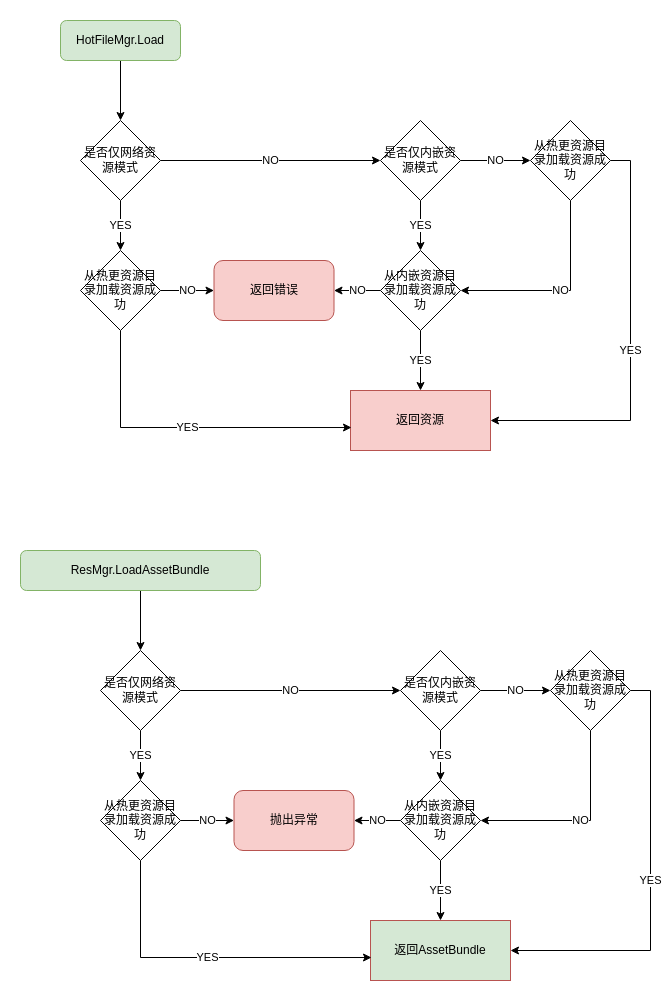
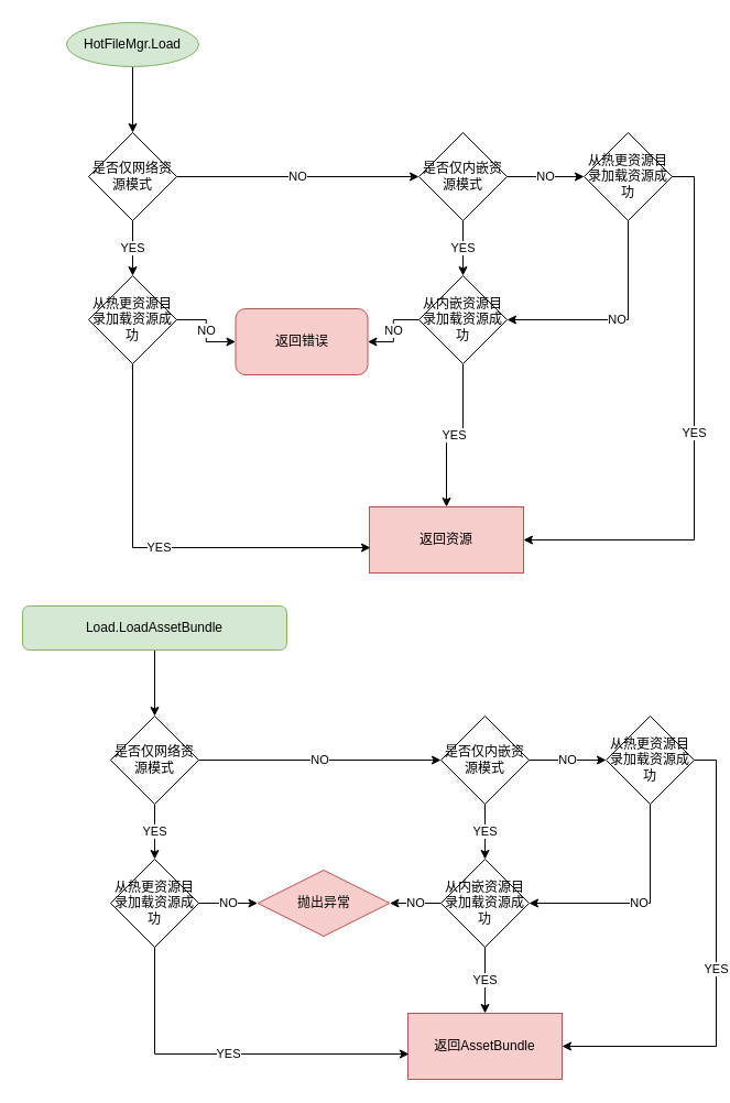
  <mxCell id="0" />
  <mxCell id="1" parent="0" />
  <mxCell id="2" style="edgeStyle=orthogonalEdgeStyle;rounded=0;orthogonalLoop=1;jettySize=auto;html=1;entryX=0.5;entryY=0;entryDx=0;entryDy=0;" parent="1" source="3" target="14" edge="1"><mxGeometry relative="1" as="geometry"><mxPoint x="120" y="80" as="targetPoint" /></mxGeometry></mxCell>
- <mxCell id="3" value="HotFileMgr.Load" style="rounded=1;whiteSpace=wrap;html=1;fontSize=12;glass=0;strokeWidth=1;shadow=0;fillColor=#d5e8d4;strokeColor=#82b366;" parent="1" vertex="1"><mxGeometry x="60" y="20" width="120" height="40" as="geometry" /></mxCell>
- <mxCell id="4" value="返回资源" style="rounded=1;whiteSpace=wrap;html=1;fillColor=#f8cecc;strokeColor=#b85450;arcSize=0;" parent="1" vertex="1"><mxGeometry x="350" y="390" width="140" height="60" as="geometry" /></mxCell>
+ <mxCell id="3" value="HotFileMgr.Load" style="ellipse;whiteSpace=wrap;html=1;fontSize=12;glass=0;strokeWidth=1;shadow=0;fillColor=#d5e8d4;strokeColor=#82b366;" parent="1" vertex="1"><mxGeometry x="60" y="20" width="120" height="40" as="geometry" /></mxCell>
+ <mxCell id="4" value="返回资源" style="rounded=1;whiteSpace=wrap;html=1;fillColor=#f8cecc;strokeColor=#b85450;arcSize=0;" parent="1" vertex="1"><mxGeometry x="335" y="460" width="140" height="60" as="geometry" /></mxCell>
  <mxCell id="5" value="YES" style="edgeStyle=orthogonalEdgeStyle;rounded=0;orthogonalLoop=1;jettySize=auto;html=1;exitX=0.5;exitY=1;exitDx=0;exitDy=0;entryX=0.007;entryY=0.617;entryDx=0;entryDy=0;entryPerimeter=0;" edge="1" parent="1" source="7" target="4"><mxGeometry relative="1" as="geometry" /></mxCell>
  <mxCell id="6" value="NO" style="edgeStyle=orthogonalEdgeStyle;rounded=0;orthogonalLoop=1;jettySize=auto;html=1;exitX=1;exitY=0.5;exitDx=0;exitDy=0;entryX=0;entryY=0.5;entryDx=0;entryDy=0;" edge="1" parent="1" source="7" target="11"><mxGeometry relative="1" as="geometry" /></mxCell>
  <mxCell id="7" value="从热更资源目录加载资源成功" style="rhombus;whiteSpace=wrap;html=1;" vertex="1" parent="1"><mxGeometry x="80" y="250" width="80" height="80" as="geometry" /></mxCell>
  <mxCell id="8" value="YES" style="edgeStyle=orthogonalEdgeStyle;rounded=0;orthogonalLoop=1;jettySize=auto;html=1;exitX=0.5;exitY=1;exitDx=0;exitDy=0;entryX=0.5;entryY=0;entryDx=0;entryDy=0;" edge="1" parent="1" source="10" target="4"><mxGeometry relative="1" as="geometry" /></mxCell>
  <mxCell id="9" value="NO" style="edgeStyle=orthogonalEdgeStyle;rounded=0;orthogonalLoop=1;jettySize=auto;html=1;exitX=0;exitY=0.5;exitDx=0;exitDy=0;entryX=1;entryY=0.5;entryDx=0;entryDy=0;" edge="1" parent="1" source="10" target="11"><mxGeometry relative="1" as="geometry" /></mxCell>
  <mxCell id="10" value="从内嵌资源目录加载资源成功" style="rhombus;whiteSpace=wrap;html=1;" vertex="1" parent="1"><mxGeometry x="380" y="250" width="80" height="80" as="geometry" /></mxCell>
- <mxCell id="11" value="返回错误" style="rounded=1;whiteSpace=wrap;html=1;fillColor=#f8cecc;strokeColor=#b85450;" vertex="1" parent="1"><mxGeometry x="213.5" y="260" width="120" height="60" as="geometry" /></mxCell>
+ <mxCell id="11" value="返回错误" style="rounded=1;whiteSpace=wrap;html=1;fillColor=#f8cecc;strokeColor=#b85450;" vertex="1" parent="1"><mxGeometry x="213.5" y="280" width="120" height="60" as="geometry" /></mxCell>
  <mxCell id="12" value="YES" style="edgeStyle=orthogonalEdgeStyle;rounded=0;orthogonalLoop=1;jettySize=auto;html=1;exitX=0.5;exitY=1;exitDx=0;exitDy=0;entryX=0.5;entryY=0;entryDx=0;entryDy=0;" edge="1" parent="1" source="14" target="7"><mxGeometry relative="1" as="geometry" /></mxCell>
  <mxCell id="13" value="NO" style="edgeStyle=orthogonalEdgeStyle;rounded=0;orthogonalLoop=1;jettySize=auto;html=1;" edge="1" parent="1" source="14" target="17"><mxGeometry relative="1" as="geometry" /></mxCell>
  <mxCell id="14" value="是否仅网络资源模式" style="rhombus;whiteSpace=wrap;html=1;" vertex="1" parent="1"><mxGeometry x="80" y="120" width="80" height="80" as="geometry" /></mxCell>
  <mxCell id="15" value="YES" style="edgeStyle=orthogonalEdgeStyle;rounded=0;orthogonalLoop=1;jettySize=auto;html=1;exitX=0.5;exitY=1;exitDx=0;exitDy=0;entryX=0.5;entryY=0;entryDx=0;entryDy=0;" edge="1" parent="1" source="17" target="10"><mxGeometry relative="1" as="geometry" /></mxCell>
  <mxCell id="16" value="NO" style="edgeStyle=orthogonalEdgeStyle;rounded=0;orthogonalLoop=1;jettySize=auto;html=1;exitX=1;exitY=0.5;exitDx=0;exitDy=0;entryX=0;entryY=0.5;entryDx=0;entryDy=0;" edge="1" parent="1" source="17" target="20"><mxGeometry relative="1" as="geometry" /></mxCell>
  <mxCell id="17" value="是否仅内嵌资源模式" style="rhombus;whiteSpace=wrap;html=1;" vertex="1" parent="1"><mxGeometry x="380" y="120" width="80" height="80" as="geometry" /></mxCell>
  <mxCell id="18" value="NO" style="edgeStyle=orthogonalEdgeStyle;rounded=0;orthogonalLoop=1;jettySize=auto;html=1;exitX=0.5;exitY=1;exitDx=0;exitDy=0;entryX=1;entryY=0.5;entryDx=0;entryDy=0;" edge="1" parent="1" source="20" target="10"><mxGeometry relative="1" as="geometry" /></mxCell>
  <mxCell id="19" value="YES" style="edgeStyle=orthogonalEdgeStyle;rounded=0;orthogonalLoop=1;jettySize=auto;html=1;exitX=1;exitY=0.5;exitDx=0;exitDy=0;entryX=1;entryY=0.5;entryDx=0;entryDy=0;" edge="1" parent="1" source="20" target="4"><mxGeometry relative="1" as="geometry" /></mxCell>
  <mxCell id="20" value="从热更资源目录加载资源成功" style="rhombus;whiteSpace=wrap;html=1;" vertex="1" parent="1"><mxGeometry x="530" y="120" width="80" height="80" as="geometry" /></mxCell>
  <mxCell id="21" style="edgeStyle=orthogonalEdgeStyle;rounded=0;orthogonalLoop=1;jettySize=auto;html=1;entryX=0.5;entryY=0;entryDx=0;entryDy=0;" edge="1" parent="1" source="22" target="33"><mxGeometry relative="1" as="geometry"><mxPoint x="140" y="610" as="targetPoint" /></mxGeometry></mxCell>
- <mxCell id="22" value="ResMgr.LoadAssetBundle" style="rounded=1;whiteSpace=wrap;html=1;fontSize=12;glass=0;strokeWidth=1;shadow=0;fillColor=#d5e8d4;strokeColor=#82b366;" vertex="1" parent="1"><mxGeometry x="20" y="550" width="240" height="40" as="geometry" /></mxCell>
- <mxCell id="23" value="返回AssetBundle" style="rounded=1;whiteSpace=wrap;html=1;fillColor=#d5e8d4;strokeColor=#b85450;arcSize=0;" vertex="1" parent="1"><mxGeometry x="370" y="920" width="140" height="60" as="geometry" /></mxCell>
+ <mxCell id="22" value="Load.LoadAssetBundle" style="rounded=1;whiteSpace=wrap;html=1;fontSize=12;glass=0;strokeWidth=1;shadow=0;fillColor=#d5e8d4;strokeColor=#82b366;" vertex="1" parent="1"><mxGeometry x="20" y="550" width="240" height="40" as="geometry" /></mxCell>
+ <mxCell id="23" value="返回AssetBundle" style="rounded=1;whiteSpace=wrap;html=1;fillColor=#f8cecc;strokeColor=#b85450;arcSize=0;" vertex="1" parent="1"><mxGeometry x="370" y="920" width="140" height="60" as="geometry" /></mxCell>
  <mxCell id="24" value="YES" style="edgeStyle=orthogonalEdgeStyle;rounded=0;orthogonalLoop=1;jettySize=auto;html=1;exitX=0.5;exitY=1;exitDx=0;exitDy=0;entryX=0.007;entryY=0.617;entryDx=0;entryDy=0;entryPerimeter=0;" edge="1" parent="1" source="26" target="23"><mxGeometry relative="1" as="geometry" /></mxCell>
  <mxCell id="25" value="NO" style="edgeStyle=orthogonalEdgeStyle;rounded=0;orthogonalLoop=1;jettySize=auto;html=1;exitX=1;exitY=0.5;exitDx=0;exitDy=0;entryX=0;entryY=0.5;entryDx=0;entryDy=0;" edge="1" parent="1" source="26" target="30"><mxGeometry relative="1" as="geometry" /></mxCell>
  <mxCell id="26" value="从热更资源目录加载资源成功" style="rhombus;whiteSpace=wrap;html=1;" vertex="1" parent="1"><mxGeometry x="100" y="780" width="80" height="80" as="geometry" /></mxCell>
  <mxCell id="27" value="YES" style="edgeStyle=orthogonalEdgeStyle;rounded=0;orthogonalLoop=1;jettySize=auto;html=1;exitX=0.5;exitY=1;exitDx=0;exitDy=0;entryX=0.5;entryY=0;entryDx=0;entryDy=0;" edge="1" parent="1" source="29" target="23"><mxGeometry relative="1" as="geometry" /></mxCell>
  <mxCell id="28" value="NO" style="edgeStyle=orthogonalEdgeStyle;rounded=0;orthogonalLoop=1;jettySize=auto;html=1;exitX=0;exitY=0.5;exitDx=0;exitDy=0;entryX=1;entryY=0.5;entryDx=0;entryDy=0;" edge="1" parent="1" source="29" target="30"><mxGeometry relative="1" as="geometry" /></mxCell>
  <mxCell id="29" value="从内嵌资源目录加载资源成功" style="rhombus;whiteSpace=wrap;html=1;" vertex="1" parent="1"><mxGeometry x="400" y="780" width="80" height="80" as="geometry" /></mxCell>
- <mxCell id="30" value="抛出异常" style="rounded=1;whiteSpace=wrap;html=1;fillColor=#f8cecc;strokeColor=#b85450;" vertex="1" parent="1"><mxGeometry x="233.5" y="790" width="120" height="60" as="geometry" /></mxCell>
+ <mxCell id="30" value="抛出异常" style="rhombus;whiteSpace=wrap;html=1;fillColor=#f8cecc;strokeColor=#b85450;" vertex="1" parent="1"><mxGeometry x="233.5" y="790" width="120" height="60" as="geometry" /></mxCell>
  <mxCell id="31" value="YES" style="edgeStyle=orthogonalEdgeStyle;rounded=0;orthogonalLoop=1;jettySize=auto;html=1;exitX=0.5;exitY=1;exitDx=0;exitDy=0;entryX=0.5;entryY=0;entryDx=0;entryDy=0;" edge="1" parent="1" source="33" target="26"><mxGeometry relative="1" as="geometry" /></mxCell>
  <mxCell id="32" value="NO" style="edgeStyle=orthogonalEdgeStyle;rounded=0;orthogonalLoop=1;jettySize=auto;html=1;" edge="1" parent="1" source="33" target="36"><mxGeometry relative="1" as="geometry" /></mxCell>
  <mxCell id="33" value="是否仅网络资源模式" style="rhombus;whiteSpace=wrap;html=1;" vertex="1" parent="1"><mxGeometry x="100" y="650" width="80" height="80" as="geometry" /></mxCell>
  <mxCell id="34" value="YES" style="edgeStyle=orthogonalEdgeStyle;rounded=0;orthogonalLoop=1;jettySize=auto;html=1;exitX=0.5;exitY=1;exitDx=0;exitDy=0;entryX=0.5;entryY=0;entryDx=0;entryDy=0;" edge="1" parent="1" source="36" target="29"><mxGeometry relative="1" as="geometry" /></mxCell>
  <mxCell id="35" value="NO" style="edgeStyle=orthogonalEdgeStyle;rounded=0;orthogonalLoop=1;jettySize=auto;html=1;exitX=1;exitY=0.5;exitDx=0;exitDy=0;entryX=0;entryY=0.5;entryDx=0;entryDy=0;" edge="1" parent="1" source="36" target="39"><mxGeometry relative="1" as="geometry" /></mxCell>
  <mxCell id="36" value="是否仅内嵌资源模式" style="rhombus;whiteSpace=wrap;html=1;" vertex="1" parent="1"><mxGeometry x="400" y="650" width="80" height="80" as="geometry" /></mxCell>
  <mxCell id="37" value="NO" style="edgeStyle=orthogonalEdgeStyle;rounded=0;orthogonalLoop=1;jettySize=auto;html=1;exitX=0.5;exitY=1;exitDx=0;exitDy=0;entryX=1;entryY=0.5;entryDx=0;entryDy=0;" edge="1" parent="1" source="39" target="29"><mxGeometry relative="1" as="geometry" /></mxCell>
  <mxCell id="38" value="YES" style="edgeStyle=orthogonalEdgeStyle;rounded=0;orthogonalLoop=1;jettySize=auto;html=1;exitX=1;exitY=0.5;exitDx=0;exitDy=0;entryX=1;entryY=0.5;entryDx=0;entryDy=0;" edge="1" parent="1" source="39" target="23"><mxGeometry relative="1" as="geometry" /></mxCell>
  <mxCell id="39" value="从热更资源目录加载资源成功" style="rhombus;whiteSpace=wrap;html=1;" vertex="1" parent="1"><mxGeometry x="550" y="650" width="80" height="80" as="geometry" /></mxCell>
